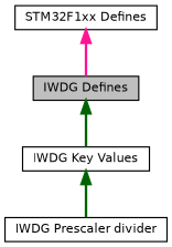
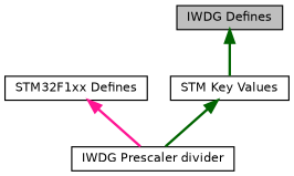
  digraph {
    rankdir=TB
    node [color=black fillcolor=white fontname=Helvetica fontsize=10 shape=record style=filled]
    edge [color=darkgreen dir=back fontname=Helvetica fontsize=10 labelfontname=Helvetica labelfontsize=10 shape=plaintext style=bold]
-   n1 [height=0.2 label="IWDG Key Values" width=0.4]
+   n1 [height=0.2 label="STM Key Values" width=0.4]
    n2 [height=0.2 label="IWDG Prescaler divider" width=0.4]
    n3 [height=0.2 label="STM32F1xx Defines" width=0.4]
    n4 [fillcolor=grey75 fontcolor=black height=0.2 label="IWDG Defines" width=0.4]
    n1 -> n2
-   n3 -> n4 [color=deeppink]
+   n3 -> n2 [color=deeppink]
    n4 -> n1
  }
